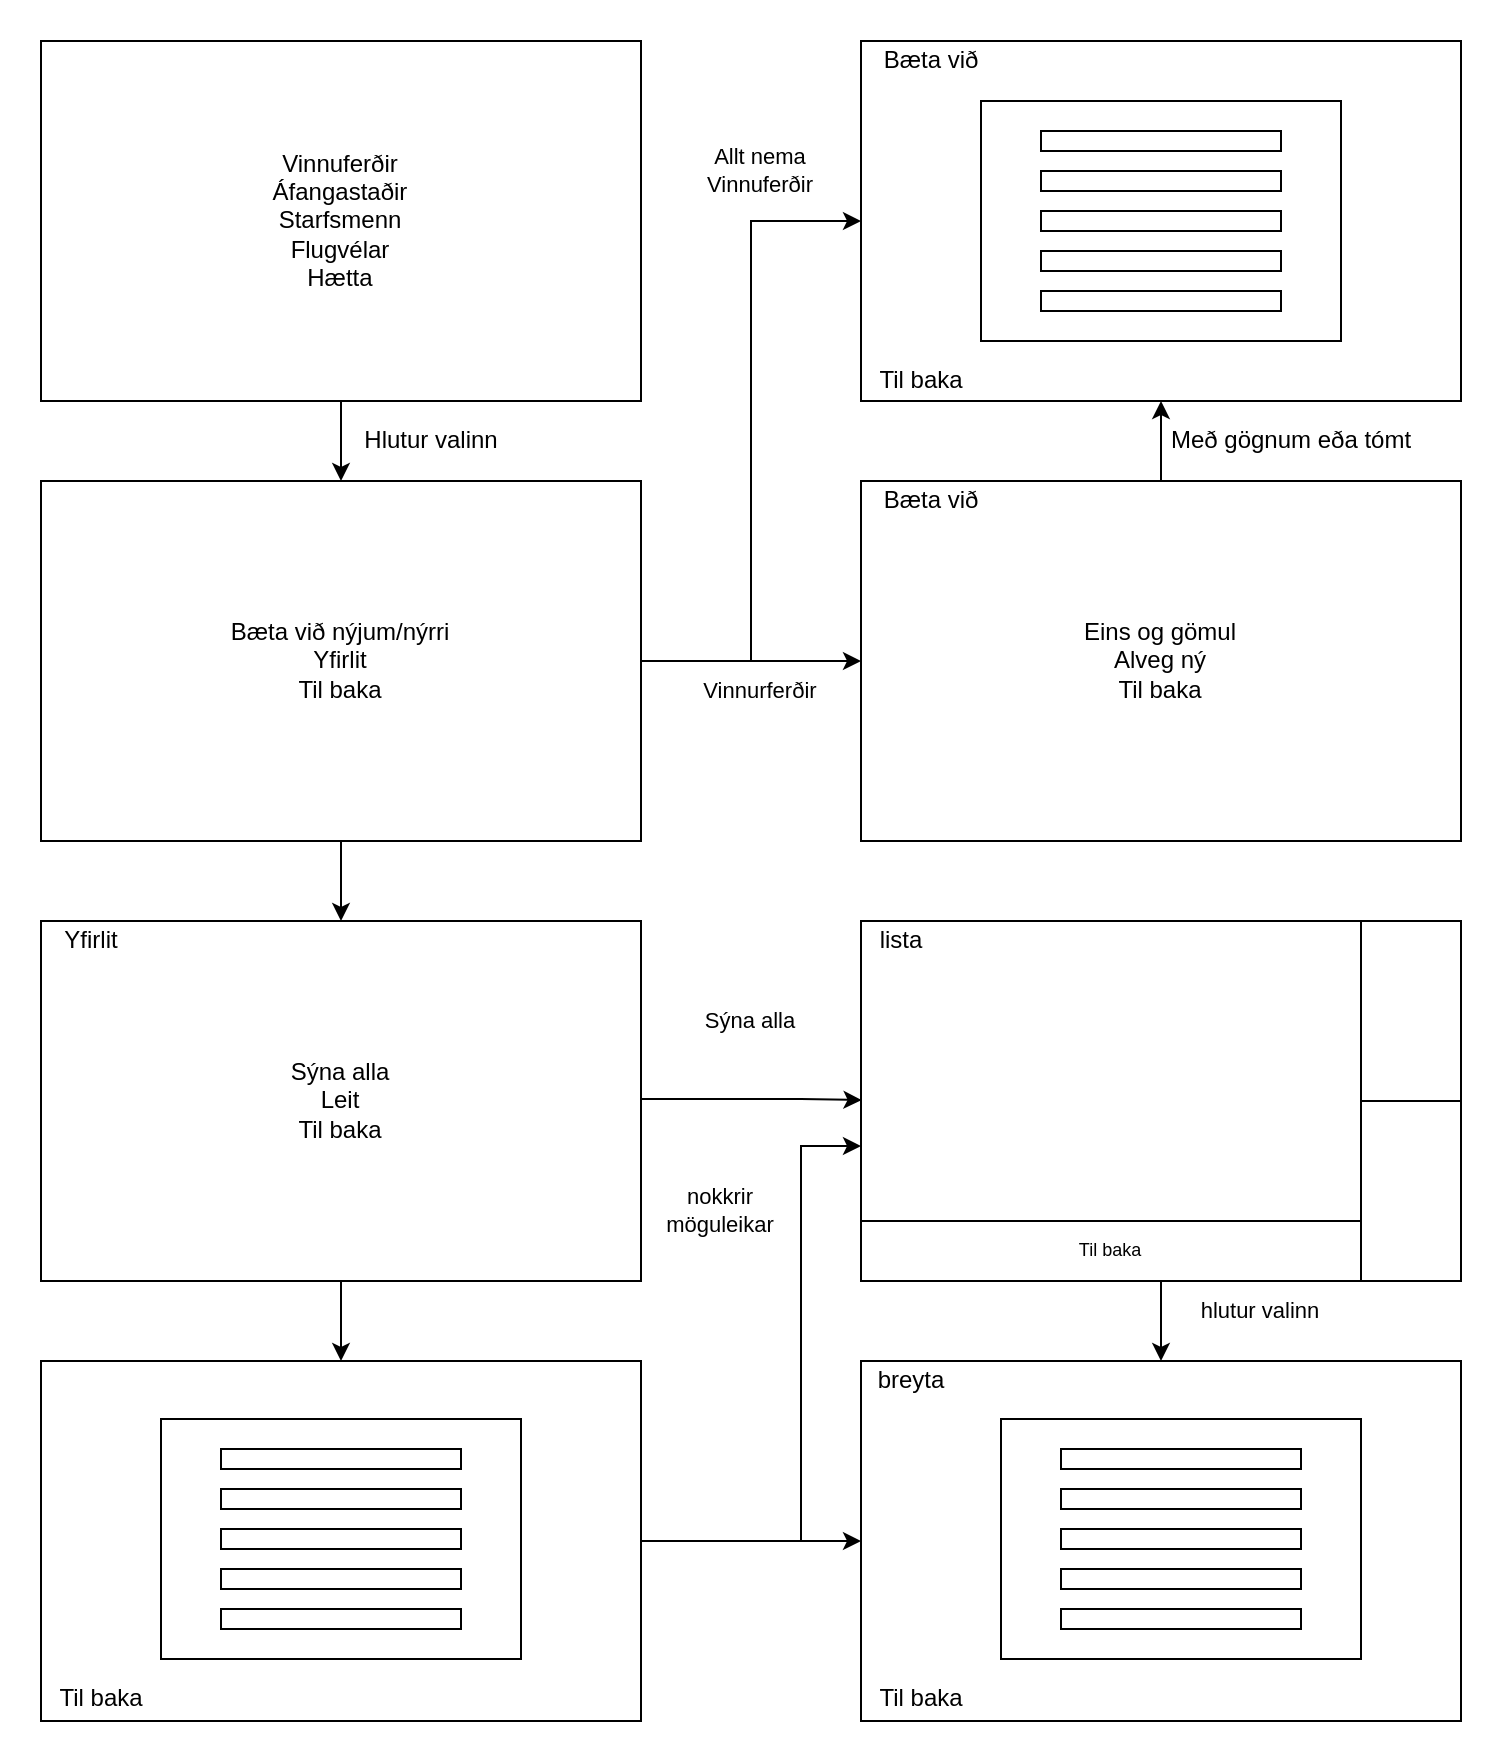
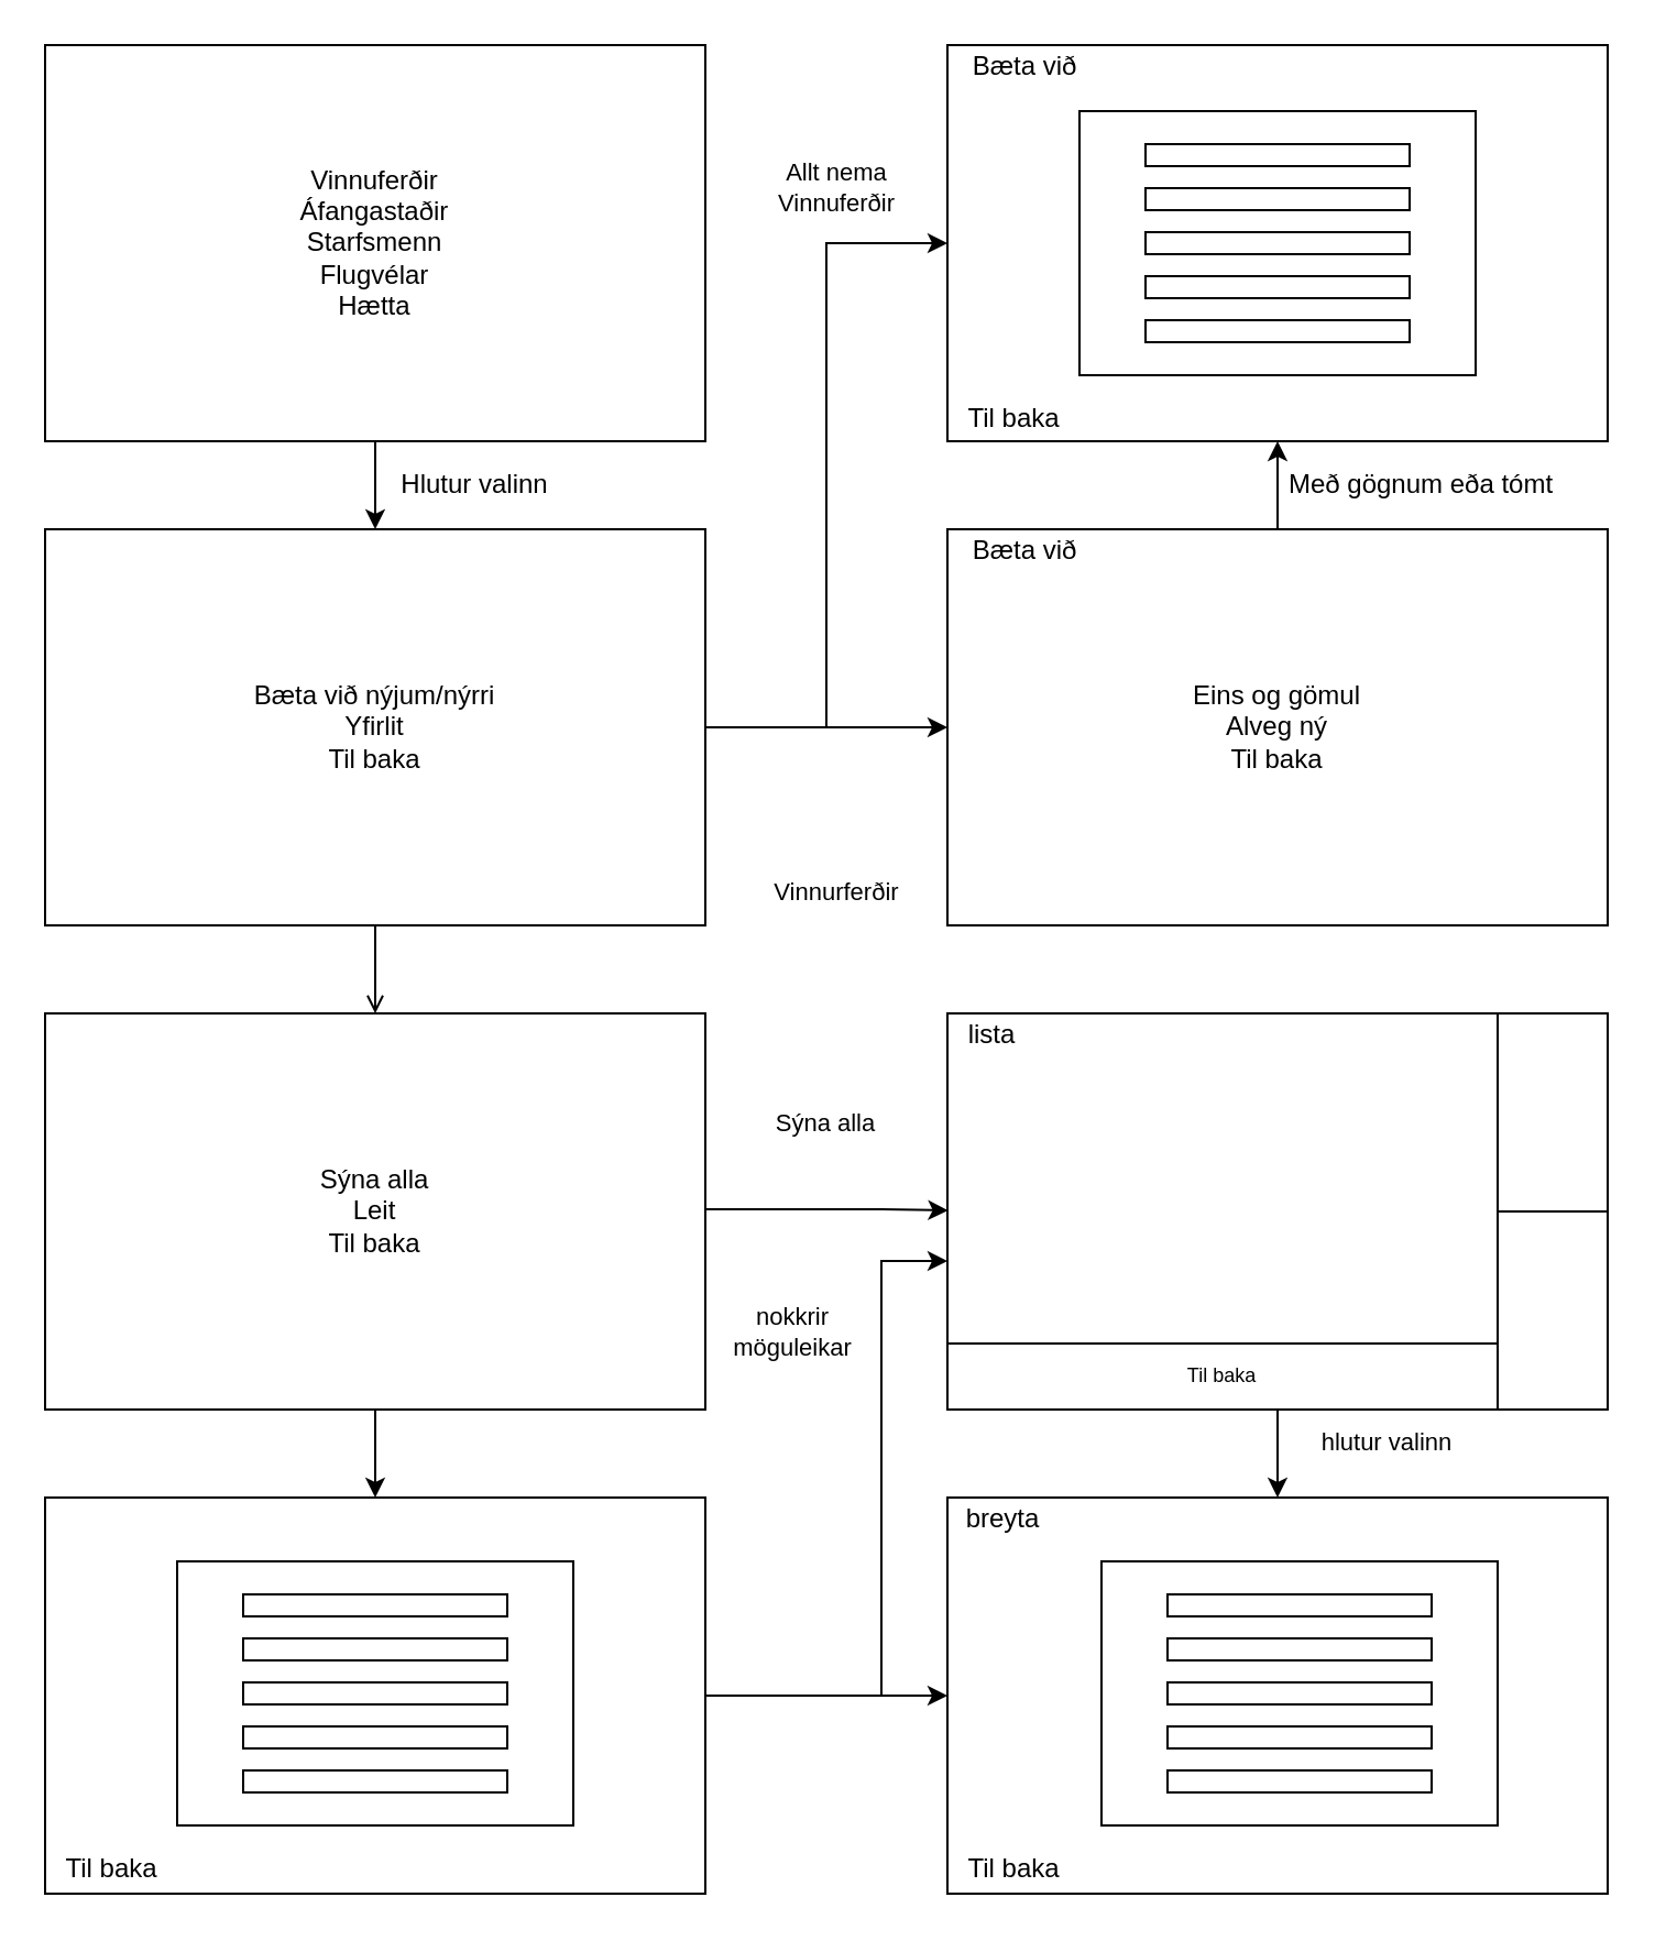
  <mxCell id="0" />
  <mxCell id="1" parent="0" />
  <mxCell id="2" value="" style="rounded=0;whiteSpace=wrap;strokeWidth=1;fillColor=none;html=1;" parent="1" vertex="1"><mxGeometry x="430" y="460" width="300" height="180" as="geometry" /></mxCell>
  <mxCell id="3" style="edgeStyle=orthogonalEdgeStyle;rounded=0;jumpSize=1;orthogonalLoop=1;jettySize=auto;html=1;" parent="1" source="4" target="8" edge="1"><mxGeometry relative="1" as="geometry" /></mxCell>
  <mxCell id="4" value="Vinnuferðir&lt;br&gt;Áfangastaðir&lt;br&gt;Starfsmenn&lt;br&gt;Flugvélar&lt;br&gt;Hætta" style="rounded=0;whiteSpace=wrap;strokeWidth=1;fillColor=none;html=1;" parent="1" vertex="1"><mxGeometry x="20" y="20" width="300" height="180" as="geometry" /></mxCell>
  <mxCell id="5" style="edgeStyle=orthogonalEdgeStyle;rounded=0;jumpSize=1;orthogonalLoop=1;jettySize=auto;html=1;entryX=0;entryY=0.5;entryDx=0;entryDy=0;" parent="1" source="8" target="12" edge="1"><mxGeometry relative="1" as="geometry" /></mxCell>
  <mxCell id="6" style="edgeStyle=orthogonalEdgeStyle;rounded=0;jumpSize=1;orthogonalLoop=1;jettySize=auto;html=1;fontSize=9;" parent="1" source="8" target="24" edge="1"><mxGeometry relative="1" as="geometry"><Array as="points" /></mxGeometry></mxCell>
- <mxCell id="7" style="edgeStyle=orthogonalEdgeStyle;rounded=0;jumpSize=1;orthogonalLoop=1;jettySize=auto;html=1;entryX=0.5;entryY=0;entryDx=0;entryDy=0;fontSize=9;" parent="1" source="8" target="11" edge="1"><mxGeometry relative="1" as="geometry" /></mxCell>
+ <mxCell id="7" style="edgeStyle=orthogonalEdgeStyle;rounded=0;jumpSize=1;orthogonalLoop=1;jettySize=auto;html=1;entryX=0.5;entryY=0;entryDx=0;entryDy=0;fontSize=9;endArrow=open;" parent="1" source="8" target="11" edge="1"><mxGeometry relative="1" as="geometry" /></mxCell>
  <mxCell id="8" value="Bæta við nýjum/nýrri&lt;br&gt;Yfirlit&lt;br&gt;Til baka" style="rounded=0;whiteSpace=wrap;strokeWidth=1;fillColor=none;html=1;" parent="1" vertex="1"><mxGeometry x="20" y="240" width="300" height="180" as="geometry" /></mxCell>
  <mxCell id="9" style="edgeStyle=orthogonalEdgeStyle;rounded=0;jumpSize=1;orthogonalLoop=1;jettySize=auto;html=1;entryX=0.001;entryY=0.597;entryDx=0;entryDy=0;entryPerimeter=0;fontSize=9;" parent="1" source="11" target="29" edge="1"><mxGeometry relative="1" as="geometry"><Array as="points"><mxPoint x="400" y="549" /><mxPoint x="400" y="549" /></Array></mxGeometry></mxCell>
  <mxCell id="10" style="edgeStyle=orthogonalEdgeStyle;rounded=0;jumpSize=1;orthogonalLoop=1;jettySize=auto;html=1;entryX=0.5;entryY=0;entryDx=0;entryDy=0;fontSize=9;" parent="1" source="11" target="34" edge="1"><mxGeometry relative="1" as="geometry" /></mxCell>
  <mxCell id="11" value="Sýna alla&lt;br&gt;Leit&lt;br&gt;Til baka" style="rounded=0;whiteSpace=wrap;strokeWidth=1;fillColor=none;html=1;" parent="1" vertex="1"><mxGeometry x="20" y="460" width="300" height="180" as="geometry" /></mxCell>
  <mxCell id="12" value="" style="rounded=0;whiteSpace=wrap;strokeWidth=1;fillColor=none;html=1;" parent="1" vertex="1"><mxGeometry x="430" y="20" width="300" height="180" as="geometry" /></mxCell>
  <mxCell id="13" value="" style="rounded=0;whiteSpace=wrap;html=1;strokeWidth=1;fillColor=none;" parent="1" vertex="1"><mxGeometry x="490" y="50" width="180" height="120" as="geometry" /></mxCell>
  <mxCell id="14" value="" style="rounded=0;whiteSpace=wrap;html=1;strokeWidth=1;fillColor=none;" parent="1" vertex="1"><mxGeometry x="520" y="145" width="120" height="10" as="geometry" /></mxCell>
  <mxCell id="15" value="" style="rounded=0;whiteSpace=wrap;html=1;strokeWidth=1;fillColor=none;" parent="1" vertex="1"><mxGeometry x="520" y="125" width="120" height="10" as="geometry" /></mxCell>
  <mxCell id="16" value="" style="rounded=0;whiteSpace=wrap;html=1;strokeWidth=1;fillColor=none;" parent="1" vertex="1"><mxGeometry x="520" y="105" width="120" height="10" as="geometry" /></mxCell>
  <mxCell id="17" value="" style="rounded=0;whiteSpace=wrap;html=1;strokeWidth=1;fillColor=none;" parent="1" vertex="1"><mxGeometry x="520" y="85" width="120" height="10" as="geometry" /></mxCell>
  <mxCell id="18" value="" style="rounded=0;whiteSpace=wrap;html=1;strokeWidth=1;fillColor=none;" parent="1" vertex="1"><mxGeometry x="520" y="65" width="120" height="10" as="geometry" /></mxCell>
  <mxCell id="19" value="Hlutur valinn" style="text;html=1;align=center;verticalAlign=middle;resizable=0;points=[];;autosize=1;" parent="1" vertex="1"><mxGeometry x="170" y="210" width="90" height="20" as="geometry" /></mxCell>
  <mxCell id="20" value="Bæta við" style="text;html=1;align=center;verticalAlign=middle;resizable=0;points=[];;autosize=1;" parent="1" vertex="1"><mxGeometry x="430" y="20" width="70" height="20" as="geometry" /></mxCell>
- <mxCell id="21" value="Yfirlit" style="text;html=1;align=center;verticalAlign=middle;resizable=0;points=[];;autosize=1;" parent="1" vertex="1"><mxGeometry x="20" y="460" width="50" height="20" as="geometry" /></mxCell>
  <mxCell id="22" value="&lt;font style=&quot;font-size: 11px&quot;&gt;Allt nema Vinnuferðir&lt;/font&gt;" style="text;html=1;strokeColor=none;fillColor=none;align=center;verticalAlign=middle;whiteSpace=wrap;rounded=0;fontSize=9;" parent="1" vertex="1"><mxGeometry x="340" y="70" width="80" height="30" as="geometry" /></mxCell>
  <mxCell id="23" style="edgeStyle=orthogonalEdgeStyle;rounded=0;jumpSize=1;orthogonalLoop=1;jettySize=auto;html=1;entryX=0.5;entryY=1;entryDx=0;entryDy=0;fontSize=9;" parent="1" source="24" target="12" edge="1"><mxGeometry relative="1" as="geometry" /></mxCell>
  <mxCell id="24" value="Eins og gömul&lt;br&gt;Alveg ný&lt;br&gt;Til baka" style="rounded=0;whiteSpace=wrap;strokeWidth=1;fillColor=none;html=1;" parent="1" vertex="1"><mxGeometry x="430" y="240" width="300" height="180" as="geometry" /></mxCell>
- <mxCell id="25" value="&lt;font style=&quot;font-size: 11px&quot;&gt;Vinnurferðir&lt;/font&gt;" style="text;html=1;strokeColor=none;fillColor=none;align=center;verticalAlign=middle;whiteSpace=wrap;rounded=0;fontSize=9;" parent="1" vertex="1"><mxGeometry x="340" y="330" width="80" height="30" as="geometry" /></mxCell>
+ <mxCell id="25" value="&lt;font style=&quot;font-size: 11px&quot;&gt;Vinnurferðir&lt;/font&gt;" style="text;html=1;strokeColor=none;fillColor=none;align=center;verticalAlign=middle;whiteSpace=wrap;rounded=0;fontSize=9;" parent="1" vertex="1"><mxGeometry x="340" y="390" width="80" height="30" as="geometry" /></mxCell>
  <mxCell id="26" value="Bæta við" style="text;html=1;align=center;verticalAlign=middle;resizable=0;points=[];;autosize=1;" parent="1" vertex="1"><mxGeometry x="430" y="240" width="70" height="20" as="geometry" /></mxCell>
  <mxCell id="27" value="Með gögnum eða tómt" style="text;html=1;align=center;verticalAlign=middle;resizable=0;points=[];;autosize=1;" parent="1" vertex="1"><mxGeometry x="570" y="210" width="150" height="20" as="geometry" /></mxCell>
  <mxCell id="28" style="edgeStyle=orthogonalEdgeStyle;rounded=0;jumpSize=1;orthogonalLoop=1;jettySize=auto;html=1;fontSize=9;" parent="1" source="2" target="41" edge="1"><mxGeometry relative="1" as="geometry" /></mxCell>
  <mxCell id="29" value="" style="rounded=0;whiteSpace=wrap;html=1;strokeWidth=1;fillColor=none;fontSize=9;" parent="1" vertex="1"><mxGeometry x="430" y="460" width="250" height="150" as="geometry" /></mxCell>
  <mxCell id="30" value="" style="rounded=0;whiteSpace=wrap;html=1;strokeWidth=1;fillColor=none;fontSize=9;" parent="1" vertex="1"><mxGeometry x="680" y="550" width="50" height="90" as="geometry" /></mxCell>
  <mxCell id="31" value="&lt;font style=&quot;font-size: 11px&quot;&gt;Sýna alla&lt;/font&gt;" style="text;html=1;strokeColor=none;fillColor=none;align=center;verticalAlign=middle;whiteSpace=wrap;rounded=0;fontSize=9;" parent="1" vertex="1"><mxGeometry x="335" y="495" width="80" height="30" as="geometry" /></mxCell>
  <mxCell id="32" style="edgeStyle=orthogonalEdgeStyle;rounded=0;jumpSize=1;orthogonalLoop=1;jettySize=auto;html=1;entryX=0;entryY=0.5;entryDx=0;entryDy=0;fontSize=9;" parent="1" source="34" target="41" edge="1"><mxGeometry relative="1" as="geometry" /></mxCell>
  <mxCell id="33" style="edgeStyle=orthogonalEdgeStyle;rounded=0;jumpSize=1;orthogonalLoop=1;jettySize=auto;html=1;entryX=0;entryY=0.75;entryDx=0;entryDy=0;fontSize=9;" parent="1" source="34" target="29" edge="1"><mxGeometry relative="1" as="geometry"><Array as="points"><mxPoint x="400" y="770" /><mxPoint x="400" y="572" /></Array></mxGeometry></mxCell>
  <mxCell id="34" value="" style="rounded=0;whiteSpace=wrap;strokeWidth=1;fillColor=none;html=1;" parent="1" vertex="1"><mxGeometry x="20" y="680" width="300" height="180" as="geometry" /></mxCell>
  <mxCell id="35" value="" style="rounded=0;whiteSpace=wrap;html=1;strokeWidth=1;fillColor=none;" parent="1" vertex="1"><mxGeometry x="80" y="709" width="180" height="120" as="geometry" /></mxCell>
  <mxCell id="36" value="" style="rounded=0;whiteSpace=wrap;html=1;strokeWidth=1;fillColor=none;" parent="1" vertex="1"><mxGeometry x="110" y="804" width="120" height="10" as="geometry" /></mxCell>
  <mxCell id="37" value="" style="rounded=0;whiteSpace=wrap;html=1;strokeWidth=1;fillColor=none;" parent="1" vertex="1"><mxGeometry x="110" y="784" width="120" height="10" as="geometry" /></mxCell>
  <mxCell id="38" value="" style="rounded=0;whiteSpace=wrap;html=1;strokeWidth=1;fillColor=none;" parent="1" vertex="1"><mxGeometry x="110" y="764" width="120" height="10" as="geometry" /></mxCell>
  <mxCell id="39" value="" style="rounded=0;whiteSpace=wrap;html=1;strokeWidth=1;fillColor=none;" parent="1" vertex="1"><mxGeometry x="110" y="744" width="120" height="10" as="geometry" /></mxCell>
  <mxCell id="40" value="" style="rounded=0;whiteSpace=wrap;html=1;strokeWidth=1;fillColor=none;" parent="1" vertex="1"><mxGeometry x="110" y="724" width="120" height="10" as="geometry" /></mxCell>
  <mxCell id="41" value="" style="rounded=0;whiteSpace=wrap;strokeWidth=1;fillColor=none;html=1;" parent="1" vertex="1"><mxGeometry x="430" y="680" width="300" height="180" as="geometry" /></mxCell>
  <mxCell id="42" value="" style="rounded=0;whiteSpace=wrap;html=1;strokeWidth=1;fillColor=none;" parent="1" vertex="1"><mxGeometry x="500" y="709" width="180" height="120" as="geometry" /></mxCell>
  <mxCell id="43" value="" style="rounded=0;whiteSpace=wrap;html=1;strokeWidth=1;fillColor=none;" parent="1" vertex="1"><mxGeometry x="530" y="804" width="120" height="10" as="geometry" /></mxCell>
  <mxCell id="44" value="" style="rounded=0;whiteSpace=wrap;html=1;strokeWidth=1;fillColor=none;" parent="1" vertex="1"><mxGeometry x="530" y="784" width="120" height="10" as="geometry" /></mxCell>
  <mxCell id="45" value="" style="rounded=0;whiteSpace=wrap;html=1;strokeWidth=1;fillColor=none;" parent="1" vertex="1"><mxGeometry x="530" y="764" width="120" height="10" as="geometry" /></mxCell>
  <mxCell id="46" value="" style="rounded=0;whiteSpace=wrap;html=1;strokeWidth=1;fillColor=none;" parent="1" vertex="1"><mxGeometry x="530" y="744" width="120" height="10" as="geometry" /></mxCell>
  <mxCell id="47" value="" style="rounded=0;whiteSpace=wrap;html=1;strokeWidth=1;fillColor=none;" parent="1" vertex="1"><mxGeometry x="530" y="724" width="120" height="10" as="geometry" /></mxCell>
  <mxCell id="48" value="&lt;font style=&quot;font-size: 11px&quot;&gt;nokkrir möguleikar&lt;/font&gt;" style="text;html=1;strokeColor=none;fillColor=none;align=center;verticalAlign=middle;whiteSpace=wrap;rounded=0;fontSize=9;" parent="1" vertex="1"><mxGeometry x="320" y="590" width="80" height="30" as="geometry" /></mxCell>
  <mxCell id="49" value="breyta" style="text;html=1;align=center;verticalAlign=middle;resizable=0;points=[];;autosize=1;" parent="1" vertex="1"><mxGeometry x="430" y="680" width="50" height="20" as="geometry" /></mxCell>
  <mxCell id="50" value="lista" style="text;html=1;align=center;verticalAlign=middle;resizable=0;points=[];;autosize=1;" parent="1" vertex="1"><mxGeometry x="430" y="460" width="40" height="20" as="geometry" /></mxCell>
  <mxCell id="51" value="&lt;font style=&quot;font-size: 11px&quot;&gt;hlutur valinn&lt;br&gt;&lt;/font&gt;" style="text;html=1;strokeColor=none;fillColor=none;align=center;verticalAlign=middle;whiteSpace=wrap;rounded=0;fontSize=9;" parent="1" vertex="1"><mxGeometry x="590" y="640" width="80" height="30" as="geometry" /></mxCell>
  <mxCell id="52" value="Til baka" style="rounded=0;whiteSpace=wrap;html=1;strokeWidth=1;fillColor=none;fontSize=9;" vertex="1" parent="1"><mxGeometry x="430" y="610" width="250" height="30" as="geometry" /></mxCell>
  <mxCell id="53" value="Til baka" style="text;html=1;align=center;verticalAlign=middle;resizable=0;points=[];;autosize=1;" vertex="1" parent="1"><mxGeometry x="430" y="839" width="60" height="20" as="geometry" /></mxCell>
  <mxCell id="54" value="Til baka" style="text;html=1;align=center;verticalAlign=middle;resizable=0;points=[];;autosize=1;" vertex="1" parent="1"><mxGeometry x="20" y="839" width="60" height="20" as="geometry" /></mxCell>
  <mxCell id="55" value="Til baka" style="text;html=1;align=center;verticalAlign=middle;resizable=0;points=[];;autosize=1;" vertex="1" parent="1"><mxGeometry x="430" y="180" width="60" height="20" as="geometry" /></mxCell>
